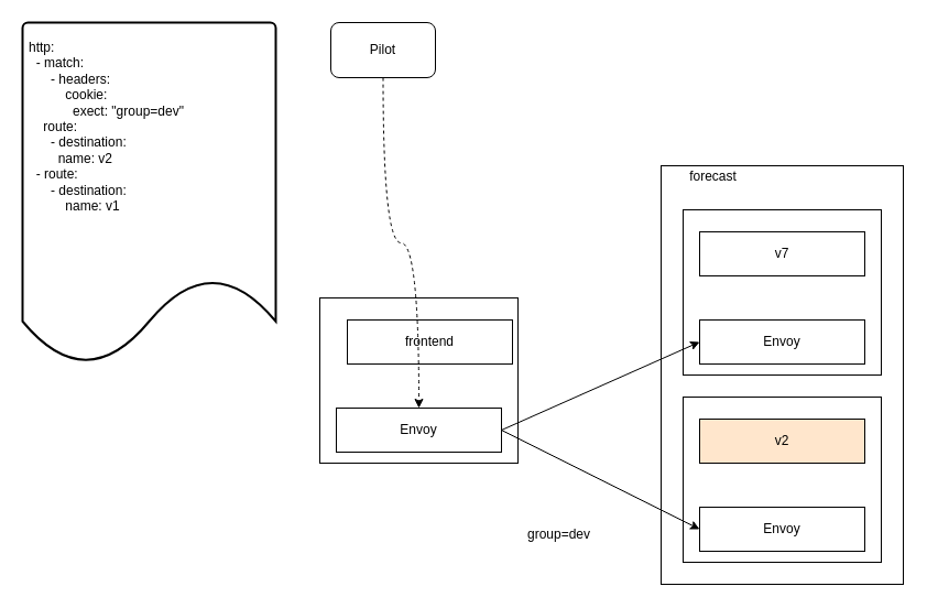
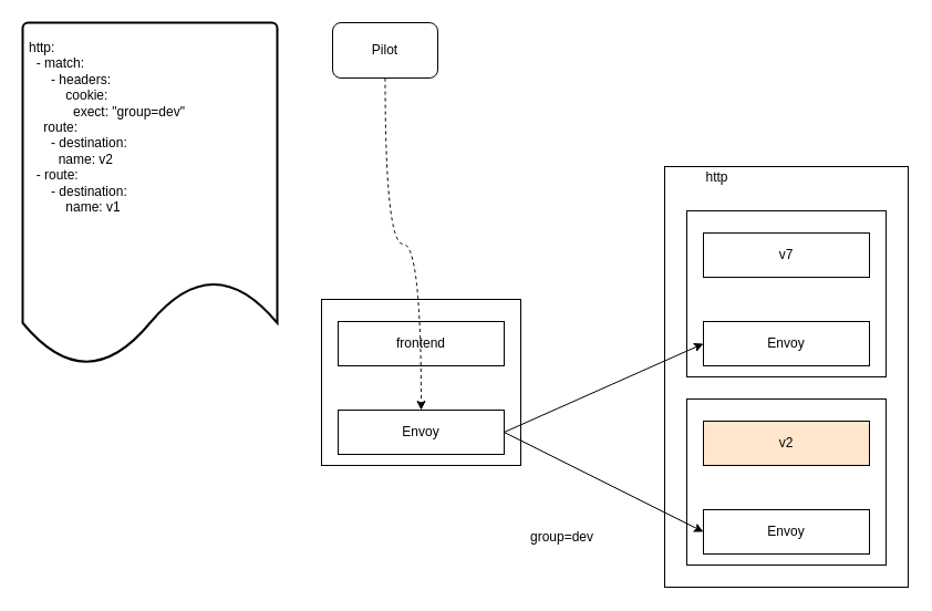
  <mxCell id="0" />
  <mxCell id="1" parent="0" />
  <mxCell id="2" value="&lt;div&gt;http:&lt;/div&gt;&lt;div&gt;&amp;nbsp; - match:&lt;/div&gt;&lt;div&gt;&amp;nbsp; &amp;nbsp; &amp;nbsp; - headers:&lt;/div&gt;&lt;div&gt;&amp;nbsp; &amp;nbsp; &amp;nbsp; &amp;nbsp; &amp;nbsp; cookie:&lt;/div&gt;&lt;div&gt;&amp;nbsp; &amp;nbsp; &amp;nbsp; &amp;nbsp; &amp;nbsp; &amp;nbsp; exect: &quot;group=dev&quot;&lt;/div&gt;&lt;div&gt;&amp;nbsp; &amp;nbsp; route:&lt;/div&gt;&lt;div&gt;&amp;nbsp; &amp;nbsp; &amp;nbsp; - destination:&lt;/div&gt;&lt;div&gt;&amp;nbsp; &amp;nbsp; &amp;nbsp; &amp;nbsp; name: v2&lt;/div&gt;&lt;div&gt;&amp;nbsp; - route:&lt;/div&gt;&lt;div&gt;&amp;nbsp; &amp;nbsp; &amp;nbsp; - destination:&lt;/div&gt;&lt;div&gt;&amp;nbsp; &amp;nbsp; &amp;nbsp; &amp;nbsp; &amp;nbsp; name: v1&lt;/div&gt;" style="strokeWidth=2;html=1;shape=mxgraph.flowchart.document2;whiteSpace=wrap;size=0.25;align=left;horizontal=1;verticalAlign=top;spacingTop=5;spacing=6;" vertex="1" parent="1"><mxGeometry x="20" y="20" width="230" height="310" as="geometry" /></mxCell>
  <mxCell id="3" value="" style="rounded=0;whiteSpace=wrap;html=1;align=left;" vertex="1" parent="1"><mxGeometry x="290" y="270" width="180" height="150" as="geometry" /></mxCell>
- <mxCell id="4" value="frontend" style="rounded=0;whiteSpace=wrap;html=1;align=center;" vertex="1" parent="1"><mxGeometry x="315" y="290" width="150" height="40" as="geometry" /></mxCell>
+ <mxCell id="4" value="frontend" style="rounded=0;whiteSpace=wrap;html=1;align=center;" vertex="1" parent="1"><mxGeometry x="305" y="290" width="150" height="40" as="geometry" /></mxCell>
  <mxCell id="5" value="Envoy" style="rounded=0;whiteSpace=wrap;html=1;align=center;" vertex="1" parent="1"><mxGeometry x="305" y="370" width="150" height="40" as="geometry" /></mxCell>
  <mxCell id="6" value="" style="rounded=0;whiteSpace=wrap;html=1;align=center;" vertex="1" parent="1"><mxGeometry x="600" y="150" width="220" height="380" as="geometry" /></mxCell>
- <mxCell id="7" value="forecast" style="text;html=1;strokeColor=none;fillColor=none;align=center;verticalAlign=middle;whiteSpace=wrap;rounded=0;" vertex="1" parent="1"><mxGeometry x="600" y="150" width="95" height="20" as="geometry" /></mxCell>
+ <mxCell id="7" value="http" style="text;html=1;strokeColor=none;fillColor=none;align=center;verticalAlign=middle;whiteSpace=wrap;rounded=0;" vertex="1" parent="1"><mxGeometry x="600" y="150" width="95" height="20" as="geometry" /></mxCell>
  <mxCell id="8" style="edgeStyle=orthogonalEdgeStyle;orthogonalLoop=1;jettySize=auto;html=1;curved=1;dashed=1;" edge="1" parent="1" source="9" target="5"><mxGeometry relative="1" as="geometry" /></mxCell>
  <mxCell id="9" value="Pilot" style="rounded=1;whiteSpace=wrap;html=1;align=center;" vertex="1" parent="1"><mxGeometry x="300" y="20" width="95" height="50" as="geometry" /></mxCell>
  <mxCell id="10" value="" style="rounded=0;whiteSpace=wrap;html=1;align=left;" vertex="1" parent="1"><mxGeometry x="620" y="190" width="180" height="150" as="geometry" /></mxCell>
  <mxCell id="11" value="v7" style="rounded=0;whiteSpace=wrap;html=1;align=center;" vertex="1" parent="1"><mxGeometry x="635" y="210" width="150" height="40" as="geometry" /></mxCell>
  <mxCell id="12" value="Envoy" style="rounded=0;whiteSpace=wrap;html=1;align=center;" vertex="1" parent="1"><mxGeometry x="635" y="290" width="150" height="40" as="geometry" /></mxCell>
  <mxCell id="13" value="" style="rounded=0;whiteSpace=wrap;html=1;align=left;" vertex="1" parent="1"><mxGeometry x="620" y="360" width="180" height="150" as="geometry" /></mxCell>
  <mxCell id="14" value="v2" style="rounded=0;whiteSpace=wrap;html=1;align=center;fillColor=#ffe6cc;" vertex="1" parent="1"><mxGeometry x="635" y="380" width="150" height="40" as="geometry" /></mxCell>
  <mxCell id="15" value="Envoy" style="rounded=0;whiteSpace=wrap;html=1;align=center;" vertex="1" parent="1"><mxGeometry x="635" y="460" width="150" height="40" as="geometry" /></mxCell>
  <mxCell id="16" style="orthogonalLoop=1;jettySize=auto;html=1;entryX=0;entryY=0.5;entryDx=0;entryDy=0;exitX=1;exitY=0.5;exitDx=0;exitDy=0;" edge="1" parent="1" source="5" target="12"><mxGeometry relative="1" as="geometry" /></mxCell>
  <mxCell id="17" style="orthogonalLoop=1;jettySize=auto;html=1;entryX=0;entryY=0.5;entryDx=0;entryDy=0;exitX=1;exitY=0.5;exitDx=0;exitDy=0;" edge="1" parent="1" source="5" target="15"><mxGeometry relative="1" as="geometry" /></mxCell>
  <mxCell id="18" value="group=dev" style="text;html=1;strokeColor=none;fillColor=none;align=center;verticalAlign=middle;whiteSpace=wrap;rounded=0;" vertex="1" parent="1"><mxGeometry x="470" y="470" width="75" height="30" as="geometry" /></mxCell>
